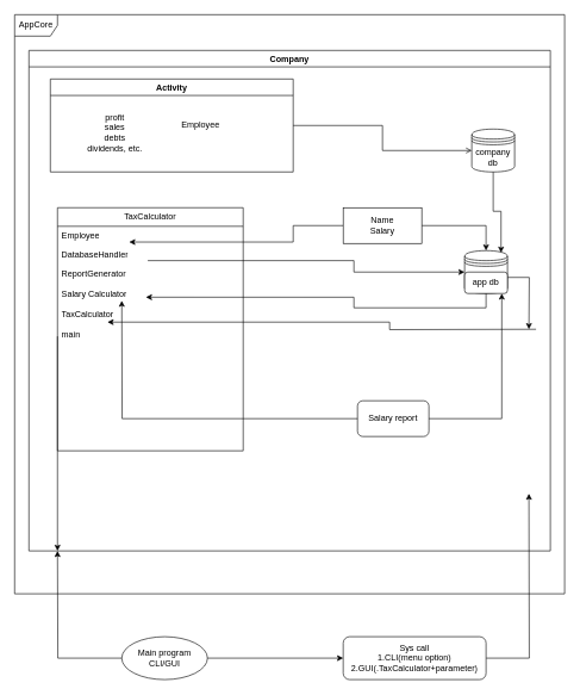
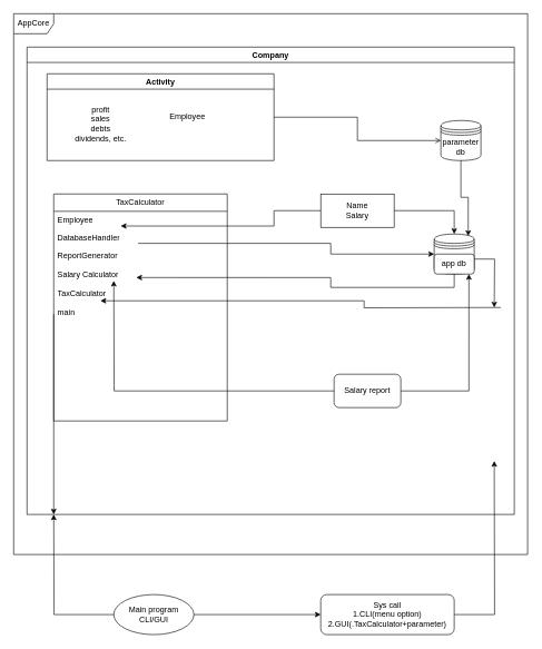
  <mxCell id="0" />
  <mxCell id="1" parent="0" />
  <mxCell id="2" value="TaxCalculator" style="swimlane;fontStyle=0;childLayout=stackLayout;horizontal=1;startSize=26;fillColor=none;horizontalStack=0;resizeParent=1;resizeParentMax=0;resizeLast=0;collapsible=1;marginBottom=0;whiteSpace=wrap;html=1;movable=1;resizable=1;rotatable=1;deletable=1;editable=1;locked=0;connectable=1;" vertex="1" parent="1"><mxGeometry x="80" y="290" width="260" height="340" as="geometry" /></mxCell>
  <mxCell id="3" value="Employee&lt;div&gt;&lt;span style=&quot;white-space: pre;&quot;&gt;&#09;&lt;/span&gt;&lt;br&gt;&lt;/div&gt;" style="text;strokeColor=none;fillColor=none;align=left;verticalAlign=top;spacingLeft=4;spacingRight=4;overflow=hidden;rotatable=1;points=[[0,0.5],[1,0.5]];portConstraint=eastwest;whiteSpace=wrap;html=1;movable=1;resizable=1;deletable=1;editable=1;locked=0;connectable=1;" vertex="1" parent="2"><mxGeometry y="26" width="260" height="26" as="geometry" /></mxCell>
  <mxCell id="4" value="DatabaseHandler&lt;div&gt;&lt;br&gt;&lt;/div&gt;" style="text;strokeColor=none;fillColor=none;align=left;verticalAlign=top;spacingLeft=4;spacingRight=4;overflow=hidden;rotatable=1;points=[[0,0.5],[1,0.5]];portConstraint=eastwest;whiteSpace=wrap;html=1;movable=1;resizable=1;deletable=1;editable=1;locked=0;connectable=1;" vertex="1" parent="2"><mxGeometry y="52" width="260" height="26" as="geometry" /></mxCell>
  <mxCell id="5" value="ReportGenerator&lt;div&gt;&lt;br&gt;&lt;div&gt;Salary Calculator&lt;/div&gt;&lt;/div&gt;&lt;div&gt;&lt;br&gt;&lt;/div&gt;&lt;div&gt;TaxCalculator&lt;/div&gt;&lt;div&gt;&lt;br&gt;&lt;/div&gt;&lt;div&gt;main&lt;/div&gt;" style="text;strokeColor=none;fillColor=none;align=left;verticalAlign=top;spacingLeft=4;spacingRight=4;overflow=hidden;rotatable=1;points=[[0,0.5],[1,0.5]];portConstraint=eastwest;whiteSpace=wrap;html=1;movable=1;resizable=1;deletable=1;editable=1;locked=0;connectable=1;" vertex="1" parent="2"><mxGeometry y="78" width="260" height="262" as="geometry" /></mxCell>
  <mxCell id="6" style="edgeStyle=orthogonalEdgeStyle;rounded=0;orthogonalLoop=1;jettySize=auto;html=1;entryX=0.386;entryY=0.846;entryDx=0;entryDy=0;entryPerimeter=0;movable=1;resizable=1;rotatable=1;deletable=1;editable=1;locked=0;connectable=1;" edge="1" parent="1" source="8" target="3"><mxGeometry relative="1" as="geometry" /></mxCell>
  <mxCell id="7" style="edgeStyle=orthogonalEdgeStyle;rounded=0;orthogonalLoop=1;jettySize=auto;html=1;entryX=0.5;entryY=0;entryDx=0;entryDy=0;movable=1;resizable=1;rotatable=1;deletable=1;editable=1;locked=0;connectable=1;" edge="1" parent="1" source="8" target="9"><mxGeometry relative="1" as="geometry" /></mxCell>
  <mxCell id="8" value="Name&lt;br&gt;Salary" style="html=1;whiteSpace=wrap;movable=1;resizable=1;rotatable=1;deletable=1;editable=1;locked=0;connectable=1;" vertex="1" parent="1"><mxGeometry x="480" y="290" width="110" height="50" as="geometry" /></mxCell>
  <mxCell id="9" value="" style="shape=datastore;whiteSpace=wrap;html=1;movable=1;resizable=1;rotatable=1;deletable=1;editable=1;locked=0;connectable=1;" vertex="1" parent="1"><mxGeometry x="650" y="350" width="60" height="60" as="geometry" /></mxCell>
  <mxCell id="10" style="edgeStyle=orthogonalEdgeStyle;rounded=0;orthogonalLoop=1;jettySize=auto;html=1;entryX=0;entryY=0.5;entryDx=0;entryDy=0;exitX=0.486;exitY=0.846;exitDx=0;exitDy=0;exitPerimeter=0;movable=1;resizable=1;rotatable=1;deletable=1;editable=1;locked=0;connectable=1;" edge="1" parent="1" source="4" target="9"><mxGeometry relative="1" as="geometry" /></mxCell>
  <mxCell id="11" style="edgeStyle=orthogonalEdgeStyle;rounded=0;orthogonalLoop=1;jettySize=auto;html=1;exitX=1;exitY=0.25;exitDx=0;exitDy=0;movable=1;resizable=1;rotatable=1;deletable=1;editable=1;locked=0;connectable=1;" edge="1" parent="1" source="12"><mxGeometry relative="1" as="geometry"><mxPoint x="740" y="460" as="targetPoint" /></mxGeometry></mxCell>
  <mxCell id="12" value="app db" style="rounded=1;whiteSpace=wrap;html=1;movable=1;resizable=1;rotatable=1;deletable=1;editable=1;locked=0;connectable=1;" vertex="1" parent="1"><mxGeometry x="650" y="380" width="60" height="30" as="geometry" /></mxCell>
  <mxCell id="13" style="edgeStyle=orthogonalEdgeStyle;rounded=0;orthogonalLoop=1;jettySize=auto;html=1;entryX=0.476;entryY=0.18;entryDx=0;entryDy=0;exitX=0.5;exitY=1;exitDx=0;exitDy=0;entryPerimeter=0;movable=1;resizable=1;rotatable=1;deletable=1;editable=1;locked=0;connectable=1;" edge="1" parent="1" source="12" target="5"><mxGeometry relative="1" as="geometry" /></mxCell>
  <mxCell id="14" style="edgeStyle=orthogonalEdgeStyle;rounded=0;orthogonalLoop=1;jettySize=auto;html=1;entryX=0.269;entryY=0.313;entryDx=0;entryDy=0;entryPerimeter=0;movable=1;resizable=1;rotatable=1;deletable=1;editable=1;locked=0;connectable=1;" edge="1" parent="1" target="5"><mxGeometry relative="1" as="geometry"><mxPoint x="750" y="460" as="sourcePoint" /><mxPoint x="240" y="460" as="targetPoint" /></mxGeometry></mxCell>
  <mxCell id="15" value="Salary report" style="rounded=1;whiteSpace=wrap;html=1;movable=1;resizable=1;rotatable=1;deletable=1;editable=1;locked=0;connectable=1;" vertex="1" parent="1"><mxGeometry x="500" y="560" width="100" height="50" as="geometry" /></mxCell>
  <mxCell id="16" style="edgeStyle=orthogonalEdgeStyle;rounded=0;orthogonalLoop=1;jettySize=auto;html=1;entryX=0;entryY=0.16;entryDx=0;entryDy=0;exitX=0;exitY=0.5;exitDx=0;exitDy=0;entryPerimeter=0;movable=1;resizable=1;rotatable=1;deletable=1;editable=1;locked=0;connectable=1;" edge="1" parent="1" source="15"><mxGeometry relative="1" as="geometry"><mxPoint x="640" y="620.1" as="sourcePoint" /><mxPoint x="170" y="420.02" as="targetPoint" /></mxGeometry></mxCell>
  <mxCell id="17" style="edgeStyle=orthogonalEdgeStyle;rounded=0;orthogonalLoop=1;jettySize=auto;html=1;entryX=0.867;entryY=1;entryDx=0;entryDy=0;entryPerimeter=0;movable=1;resizable=1;rotatable=1;deletable=1;editable=1;locked=0;connectable=1;" edge="1" parent="1" source="15" target="12"><mxGeometry relative="1" as="geometry" /></mxCell>
  <mxCell id="18" value="" style="endArrow=classic;html=1;rounded=0;exitX=0;exitY=0.389;exitDx=0;exitDy=0;exitPerimeter=0;movable=1;resizable=1;rotatable=1;deletable=1;editable=1;locked=0;connectable=1;" edge="1" parent="1" source="5"><mxGeometry width="50" height="50" relative="1" as="geometry"><mxPoint x="230" y="750" as="sourcePoint" /><mxPoint x="80" y="770" as="targetPoint" /></mxGeometry></mxCell>
  <mxCell id="19" style="edgeStyle=orthogonalEdgeStyle;rounded=0;orthogonalLoop=1;jettySize=auto;html=1;movable=1;resizable=1;rotatable=1;deletable=1;editable=1;locked=0;connectable=1;" edge="1" parent="1" source="21"><mxGeometry relative="1" as="geometry"><mxPoint x="80" y="770" as="targetPoint" /></mxGeometry></mxCell>
  <mxCell id="20" style="edgeStyle=orthogonalEdgeStyle;rounded=0;orthogonalLoop=1;jettySize=auto;html=1;movable=1;resizable=1;rotatable=1;deletable=1;editable=1;locked=0;connectable=1;" edge="1" parent="1" source="24"><mxGeometry relative="1" as="geometry"><mxPoint x="740" y="690" as="targetPoint" /></mxGeometry></mxCell>
  <mxCell id="21" value="Main program&lt;br&gt;CLI/GUI" style="ellipse;whiteSpace=wrap;html=1;movable=1;resizable=1;rotatable=1;deletable=1;editable=1;locked=0;connectable=1;" vertex="1" parent="1"><mxGeometry x="170" y="890" width="120" height="60" as="geometry" /></mxCell>
  <mxCell id="22" value="AppCore" style="shape=umlFrame;whiteSpace=wrap;html=1;pointerEvents=0;movable=1;resizable=1;rotatable=1;deletable=1;editable=1;locked=0;connectable=1;" vertex="1" parent="1"><mxGeometry x="20" y="20" width="770" height="810" as="geometry" /></mxCell>
  <mxCell id="23" value="" style="edgeStyle=orthogonalEdgeStyle;rounded=0;orthogonalLoop=1;jettySize=auto;html=1;movable=1;resizable=1;rotatable=1;deletable=1;editable=1;locked=0;connectable=1;" edge="1" parent="1" source="21" target="24"><mxGeometry relative="1" as="geometry"><mxPoint x="740" y="690" as="targetPoint" /><mxPoint x="290" y="770" as="sourcePoint" /></mxGeometry></mxCell>
  <mxCell id="24" value="Sys call&lt;br&gt;1.CLI(menu option)&lt;div&gt;2.GUI(.TaxCalculator+parameter)&lt;/div&gt;" style="rounded=1;whiteSpace=wrap;html=1;movable=1;resizable=1;rotatable=1;deletable=1;editable=1;locked=0;connectable=1;" vertex="1" parent="1"><mxGeometry x="480" y="890" width="200" height="60" as="geometry" /></mxCell>
  <mxCell id="25" value="Company" style="swimlane;whiteSpace=wrap;html=1;movable=1;resizable=1;rotatable=1;deletable=1;editable=1;locked=0;connectable=1;" vertex="1" parent="1"><mxGeometry x="40" y="70" width="730" height="700" as="geometry" /></mxCell>
  <mxCell id="26" style="edgeStyle=orthogonalEdgeStyle;rounded=0;orthogonalLoop=1;jettySize=auto;html=1;entryX=0;entryY=0.5;entryDx=0;entryDy=0;endArrow=open;" edge="1" parent="25" source="27" target="30"><mxGeometry relative="1" as="geometry" /></mxCell>
  <mxCell id="27" value="Activity" style="swimlane;whiteSpace=wrap;html=1;movable=1;resizable=1;rotatable=1;deletable=1;editable=1;locked=0;connectable=1;" vertex="1" parent="25"><mxGeometry x="30" y="40" width="340" height="130" as="geometry" /></mxCell>
- <mxCell id="28" value="profit&lt;div&gt;sales&lt;/div&gt;&lt;div&gt;debts&lt;/div&gt;&lt;div&gt;dividends, etc.&lt;/div&gt;" style="text;html=1;align=center;verticalAlign=middle;resizable=0;points=[];autosize=1;strokeColor=none;fillColor=none;" vertex="1" parent="27"><mxGeometry x="40" y="40" width="100" height="70" as="geometry" /></mxCell>
+ <mxCell id="28" value="profit&lt;div&gt;sales&lt;/div&gt;&lt;div&gt;debts&lt;/div&gt;&lt;div&gt;dividends, etc.&lt;/div&gt;" style="text;html=1;align=center;verticalAlign=middle;resizable=0;points=[];autosize=1;strokeColor=none;fillColor=none;" vertex="1" parent="27"><mxGeometry x="30" y="40" width="100" height="70" as="geometry" /></mxCell>
  <mxCell id="29" value="Employee" style="text;html=1;align=center;verticalAlign=middle;resizable=0;points=[];autosize=1;strokeColor=none;fillColor=none;" vertex="1" parent="27"><mxGeometry x="170" y="50" width="80" height="30" as="geometry" /></mxCell>
- <mxCell id="30" value="company db" style="shape=datastore;whiteSpace=wrap;html=1;" vertex="1" parent="25"><mxGeometry x="620" y="110" width="60" height="60" as="geometry" /></mxCell>
+ <mxCell id="30" value="parameter db" style="shape=datastore;whiteSpace=wrap;html=1;" vertex="1" parent="25"><mxGeometry x="620" y="110" width="60" height="60" as="geometry" /></mxCell>
  <mxCell id="31" style="edgeStyle=orthogonalEdgeStyle;rounded=0;orthogonalLoop=1;jettySize=auto;html=1;entryX=0.85;entryY=0.05;entryDx=0;entryDy=0;entryPerimeter=0;" edge="1" parent="1" source="30" target="9"><mxGeometry relative="1" as="geometry" /></mxCell>
